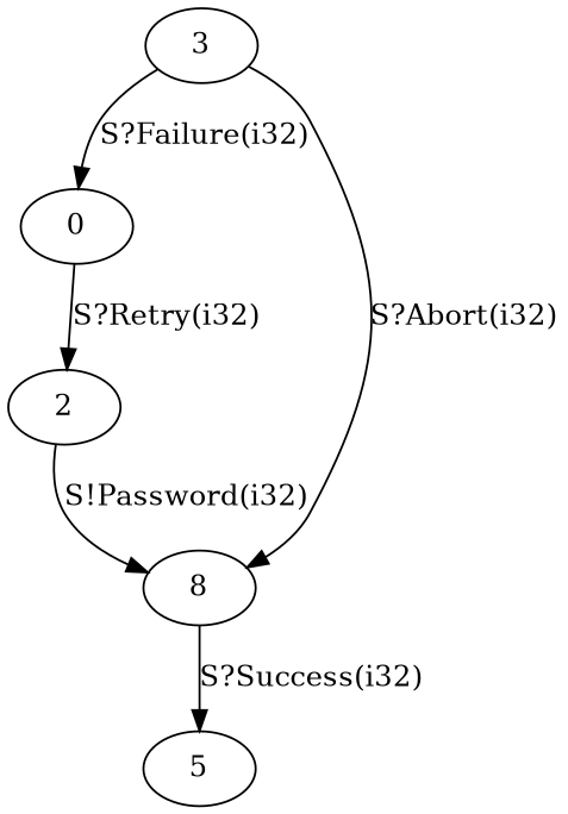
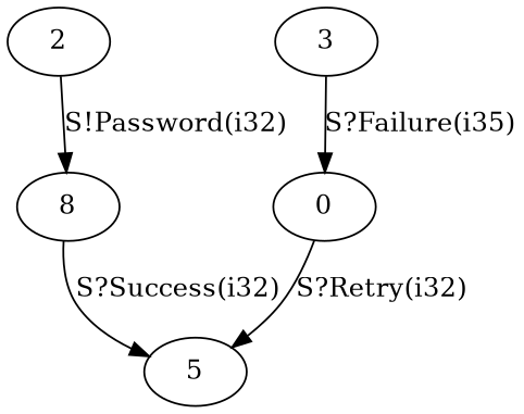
  digraph {
    0
    2
    8
    3
    5
-   0 -> 2 [label="S?Retry(i32)"]
+   0 -> 5 [label="S?Retry(i32)"]
    2 -> 8 [label="S!Password(i32)"]
    8 -> 5 [label="S?Success(i32)"]
-   3 -> 0 [label="S?Failure(i32)"]
-   3 -> 8 [label="S?Abort(i32)"]
+   3 -> 0 [label="S?Failure(i35)"]
  }
